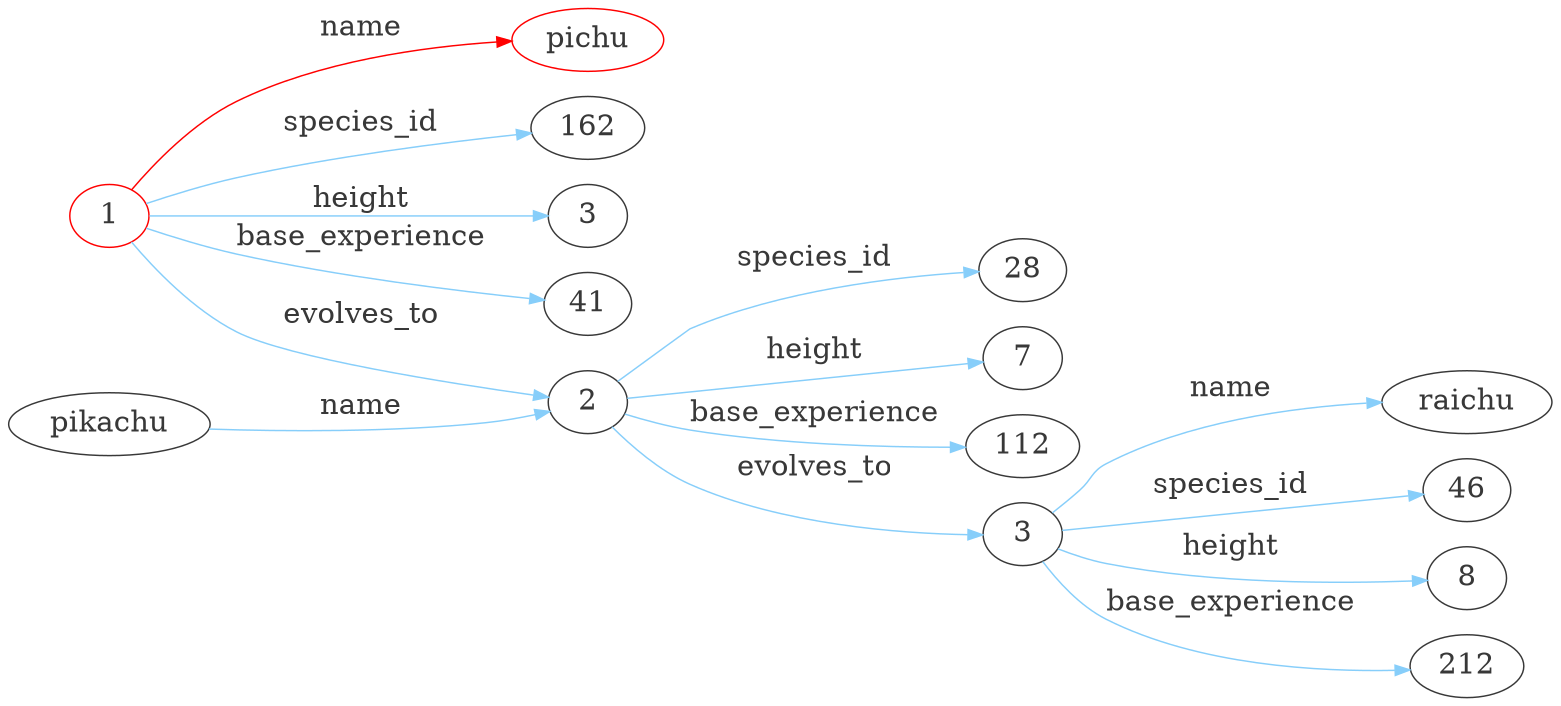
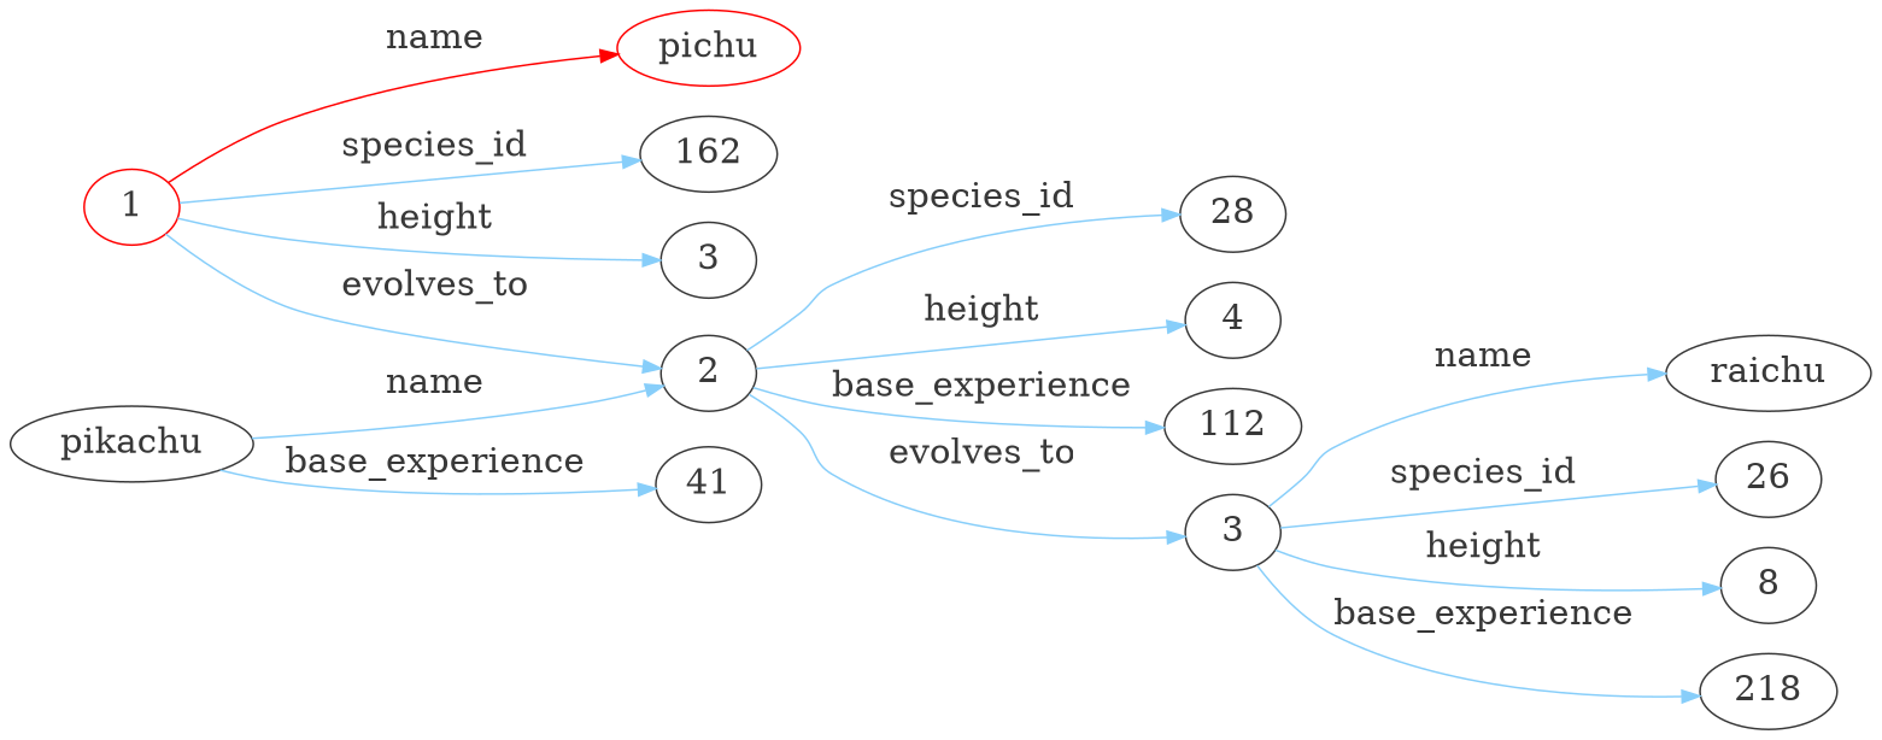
  digraph {
    rankdir=LR
    node [color=grey22 fontcolor=grey22 fontsize=20 penwidth=1.0]
    edge [color=lightskyblue fontcolor=grey22 fontsize=20 penwidth=1.0]
    n1 [color=red label=pichu]
    n2 [color=red label=1]
    n3 [label=162]
    3
    41
    n6 [label=2]
    n7 [label=28]
-   4 [label=7]
+   4
    112
    n10 [label=3]
    pikachu
    raichu
-   26 [label=46]
+   26
    8
-   218 [label=212]
+   218
    n2 -> n1 [color=red label=name]
    n2 -> n3 [label=species_id]
    n2 -> 3 [label=height]
-   n2 -> 41 [label=base_experience]
+   pikachu -> 41 [label=base_experience]
    n2 -> n6 [label=evolves_to]
    n6 -> n7 [label=species_id]
    n6 -> 4 [label=height]
    n6 -> 112 [label=base_experience]
    n6 -> n10 [label=evolves_to]
    n10 -> raichu [label=name]
    n10 -> 26 [label=species_id]
    n10 -> 8 [label=height]
    n10 -> 218 [label=base_experience]
    pikachu -> n6 [label=name]
  }
